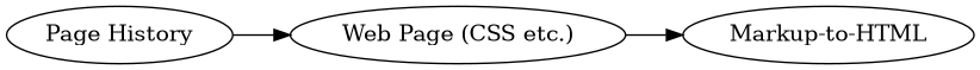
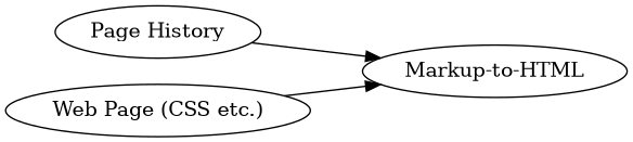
  digraph {
    rankdir=LR
    n1 [label="Page History"]
    n2 [label="Markup-to-HTML"]
    n3 [label="Web Page (CSS etc.)"]
-   n1 -> n3
+   n1 -> n2
    n3 -> n2
  }
